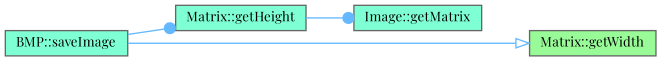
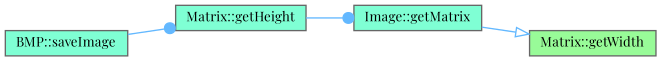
  digraph {
    fontname="Playfair Display"
    rankdir=LR
    node [color=grey40 fillcolor=aquamarine fontname="Playfair Display" fontsize=10 shape=box style=filled]
    edge [arrowhead=dot color=steelblue1 fontname="Playfair Display" fontsize=10 labelfontname=Helvetica labelfontsize=10 style=solid]
    n1 [color=gray40 fontcolor=black height=0.2 label="BMP::saveImage" width=0.4]
    n2 [height=0.2 label="Matrix::getHeight" width=0.4]
    n3 [fillcolor=palegreen height=0.2 label="Matrix::getWidth" width=0.4]
    n4 [height=0.2 label="Image::getMatrix" width=0.4]
    n1 -> n2
-   n1 -> n3 [arrowhead=onormal]
+   n4 -> n3 [arrowhead=onormal]
    n2 -> n4
  }
